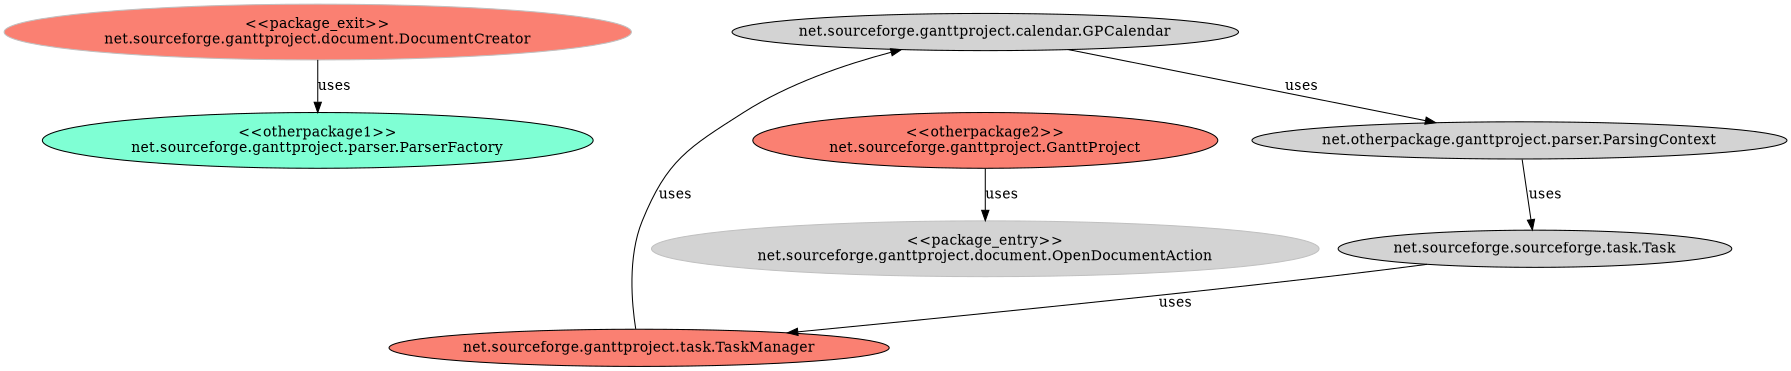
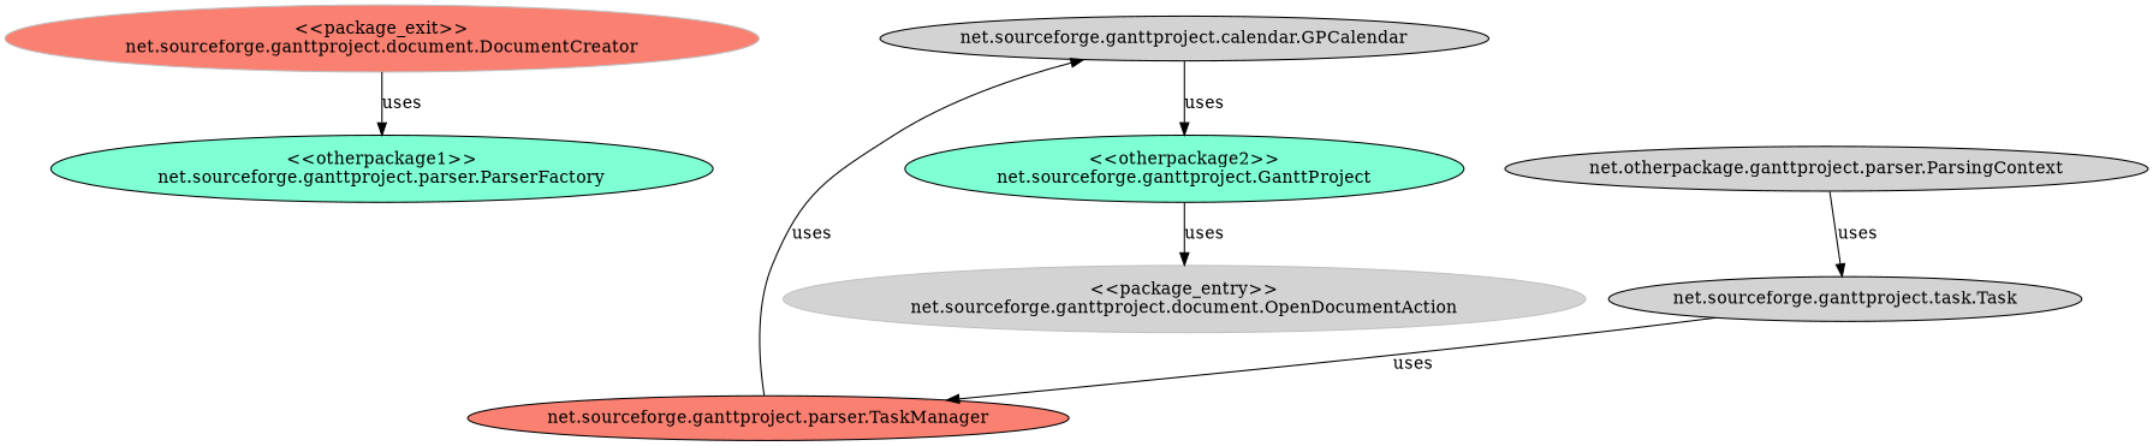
  digraph {
    node [fillcolor=lightgrey style=filled]
    n1 [color=grey fillcolor=salmon label="<<package_exit>>\nnet.sourceforge.ganttproject.document.DocumentCreator"]
    n2 [fillcolor=aquamarine label="<<otherpackage1>>\nnet.sourceforge.ganttproject.parser.ParserFactory"]
    n3 [color=grey label="<<package_entry>>\nnet.sourceforge.ganttproject.document.OpenDocumentAction"]
-   n4 [fillcolor=salmon label="<<otherpackage2>>\nnet.sourceforge.ganttproject.GanttProject"]
-   n5 [label="net.sourceforge.sourceforge.task.Task"]
-   n6 [fillcolor=salmon label="net.sourceforge.ganttproject.task.TaskManager"]
+   n4 [fillcolor=aquamarine label="<<otherpackage2>>\nnet.sourceforge.ganttproject.GanttProject"]
+   n5 [label="net.sourceforge.ganttproject.task.Task"]
+   n6 [fillcolor=salmon label="net.sourceforge.ganttproject.parser.TaskManager"]
    n7 [label="net.sourceforge.ganttproject.calendar.GPCalendar"]
    n8 [label="net.otherpackage.ganttproject.parser.ParsingContext"]
    n1 -> n2 [label=uses]
    n4 -> n3 [label=uses]
    n5 -> n6 [label=uses]
    n6 -> n7 [label=uses]
-   n7 -> n8 [label=uses]
+   n7 -> n4 [label=uses]
    n8 -> n5 [label=uses]
  }
